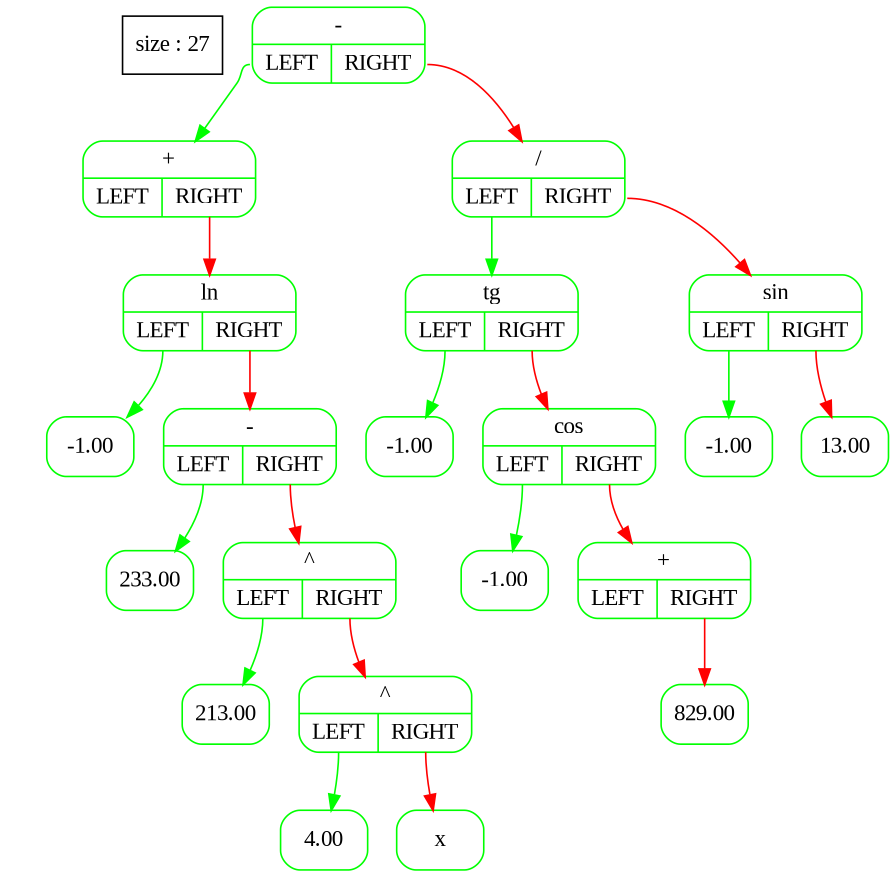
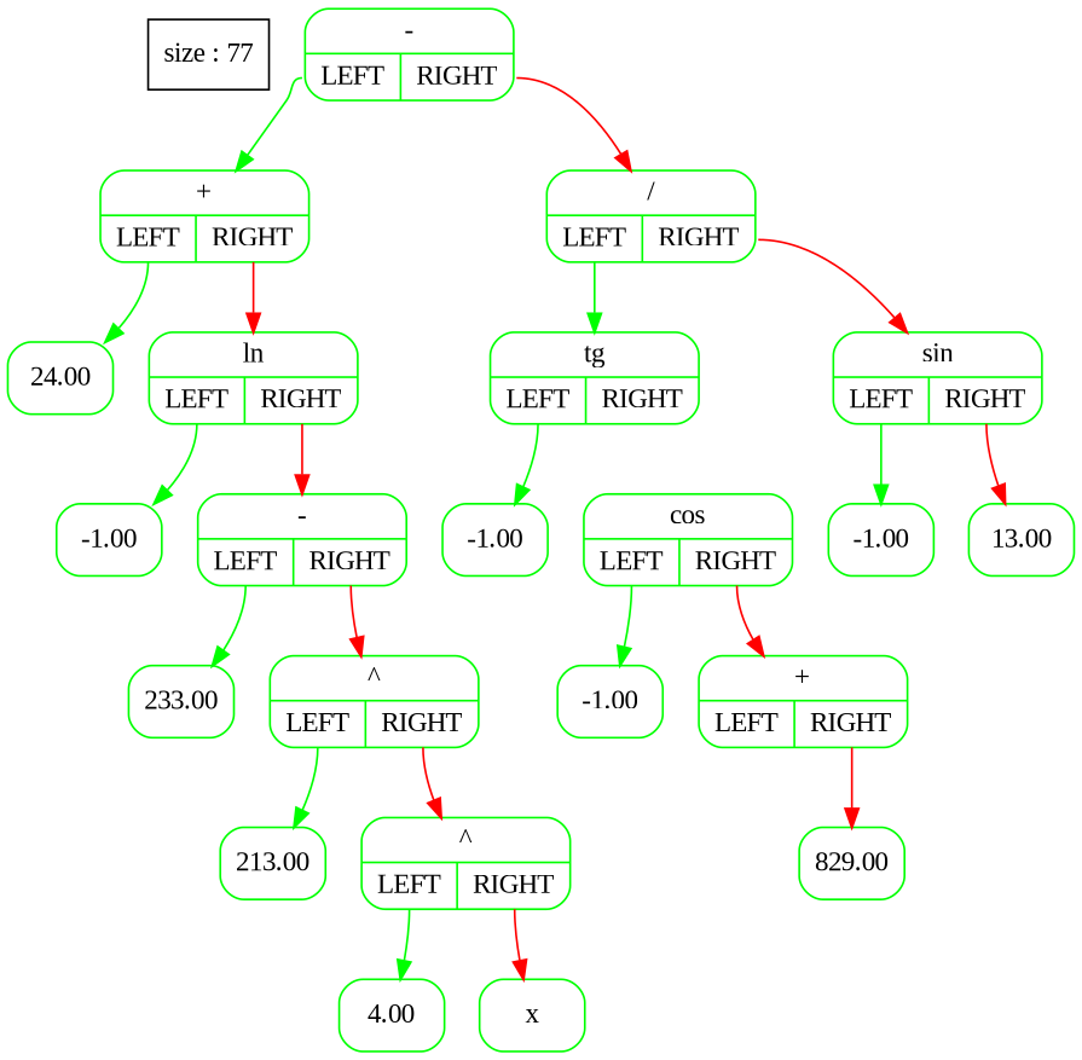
  digraph {
    fontname="Liberation Serif"
    node [fontname="Liberation Serif" shape=record color=green style=rounded]
    edge [color=red fontname="Liberation Serif" tailport=NO]
-   n1 [label="size : 27" shape=box stryle=rounded color="" style=""]
+   n1 [label="size : 77" shape=box stryle=rounded color="" style=""]
    n2 [label="{-|{<YES>LEFT|<NO>RIGHT}}"]
    n3 [label="{+|{<YES>LEFT|<NO>RIGHT}}"]
    n4 [label="{/|{<YES>LEFT|<NO>RIGHT}}"]
+   n5 [label="{24.00}"]
    n6 [label="{ln|{<YES>LEFT|<NO>RIGHT}}"]
    n7 [label="{tg|{<YES>LEFT|<NO>RIGHT}}"]
    n8 [label="{sin|{<YES>LEFT|<NO>RIGHT}}"]
    n9 [label="{-1.00}"]
    n10 [label="{-|{<YES>LEFT|<NO>RIGHT}}"]
    n11 [label="{233.00}"]
    n12 [label="{^|{<YES>LEFT|<NO>RIGHT}}"]
    n13 [label="{213.00}"]
    n14 [label="{^|{<YES>LEFT|<NO>RIGHT}}"]
    n15 [label="{4.00}"]
    n16 [label="{x}"]
    n17 [label="{-1.00}"]
    n18 [label="{cos|{<YES>LEFT|<NO>RIGHT}}"]
    n19 [label="{-1.00}"]
    n20 [label="{13.00}"]
    n21 [label="{-1.00}"]
    n22 [label="{+|{<YES>LEFT|<NO>RIGHT}}"]
    n23 [label="{829.00}"]
    n2 -> n3 [color=green tailport=YES]
    n2 -> n4
+   n3 -> n5 [color=green tailport=YES]
    n3 -> n6
    n4 -> n7 [color=green tailport=YES]
    n4 -> n8
    n6 -> n9 [color=green tailport=YES]
    n6 -> n10
    n7 -> n17 [color=green tailport=YES]
-   n7 -> n18
    n8 -> n19 [color=green tailport=YES]
    n8 -> n20
    n10 -> n11 [color=green tailport=YES]
    n10 -> n12
    n12 -> n13 [color=green tailport=YES]
    n12 -> n14
    n14 -> n15 [color=green tailport=YES]
    n14 -> n16
    n18 -> n21 [color=green tailport=YES]
    n18 -> n22
    n22 -> n23
  }
